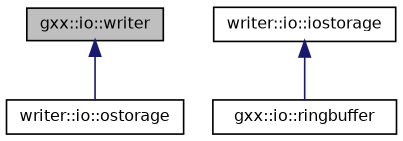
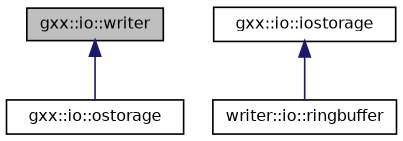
  digraph {
    node [color=black fillcolor=white fontname=Helvetica fontsize=10 shape=record style=filled]
    edge [color=midnightblue dir=back fontname=Helvetica fontsize=10 labelfontname=Helvetica labelfontsize=10 style=solid]
    n1 [fillcolor=grey75 fontcolor=black height=0.2 label="gxx::io::writer" width=0.4]
-   n2 [height=0.2 label="writer::io::ostorage" width=0.4]
-   n3 [height=0.2 label="writer::io::iostorage" width=0.4]
-   n4 [height=0.2 label="gxx::io::ringbuffer" width=0.4]
+   n2 [height=0.2 label="gxx::io::ostorage" width=0.4]
+   n3 [height=0.2 label="gxx::io::iostorage" width=0.4]
+   n4 [height=0.2 label="writer::io::ringbuffer" width=0.4]
    n1 -> n2
    n3 -> n4
  }
